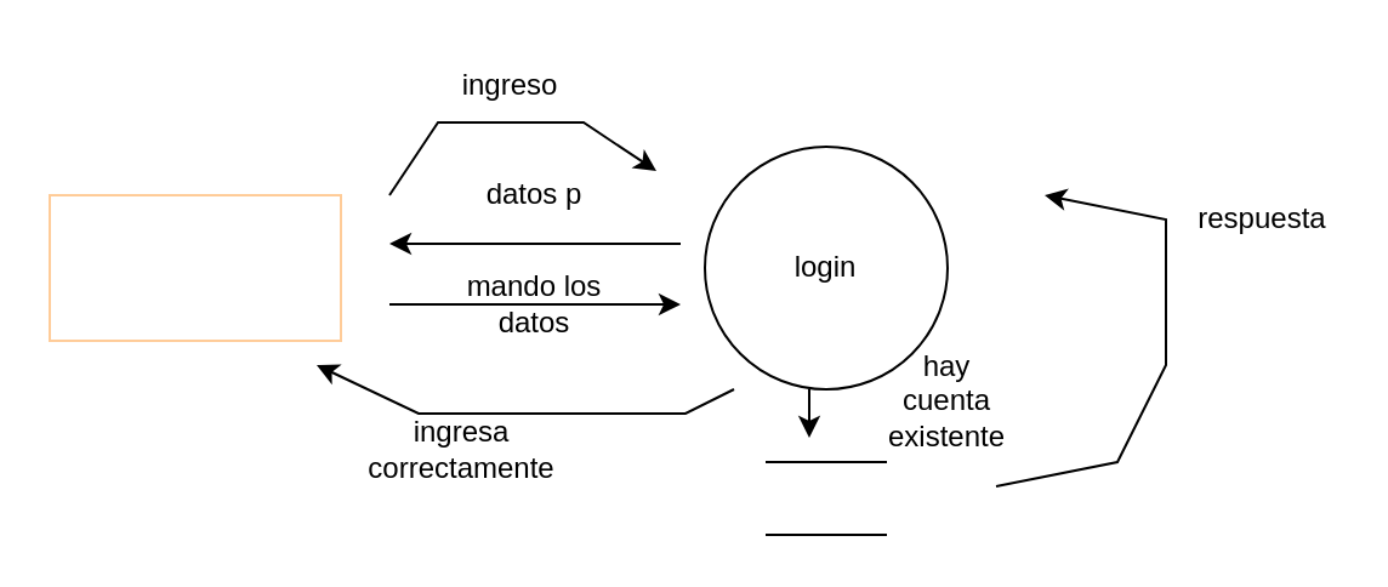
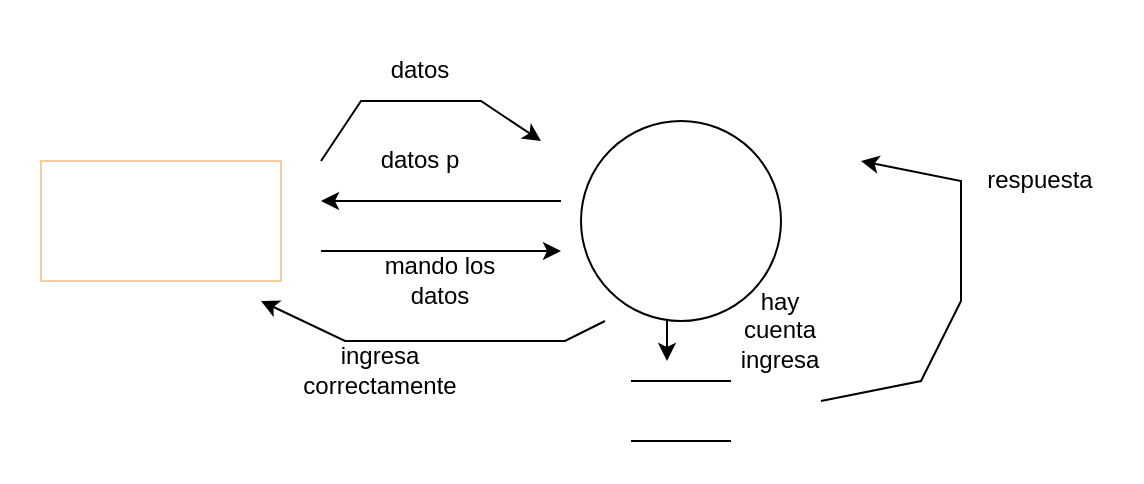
  <mxCell id="0" />
  <mxCell id="1" parent="0" />
  <mxCell id="2" value="" style="ellipse;whiteSpace=wrap;html=1;aspect=fixed;" vertex="1" parent="1"><mxGeometry x="290" y="60" width="100" height="100" as="geometry" /></mxCell>
- <mxCell id="3" value="login" style="text;html=1;strokeColor=none;fillColor=none;align=center;verticalAlign=middle;whiteSpace=wrap;rounded=0;" vertex="1" parent="1"><mxGeometry x="305" y="80" width="70" height="60" as="geometry" /></mxCell>
  <mxCell id="4" value="" style="rounded=0;whiteSpace=wrap;html=1;strokeColor=#FFCC99;" vertex="1" parent="1"><mxGeometry x="20" y="80" width="120" height="60" as="geometry" /></mxCell>
  <mxCell id="5" value="" style="endArrow=classic;html=1;rounded=0;" edge="1" parent="1"><mxGeometry width="50" height="50" relative="1" as="geometry"><mxPoint x="160" y="80" as="sourcePoint" /><mxPoint x="270" y="70" as="targetPoint" /><Array as="points"><mxPoint x="180" y="50" /><mxPoint x="240" y="50" /></Array></mxGeometry></mxCell>
- <mxCell id="6" value="ingreso" style="text;html=1;strokeColor=none;fillColor=none;align=center;verticalAlign=middle;whiteSpace=wrap;rounded=0;" vertex="1" parent="1"><mxGeometry x="180" y="20" width="60" height="30" as="geometry" /></mxCell>
+ <mxCell id="6" value="datos" style="text;html=1;strokeColor=none;fillColor=none;align=center;verticalAlign=middle;whiteSpace=wrap;rounded=0;" vertex="1" parent="1"><mxGeometry x="180" y="20" width="60" height="30" as="geometry" /></mxCell>
  <mxCell id="7" value="" style="endArrow=classic;html=1;rounded=0;" edge="1" parent="1"><mxGeometry width="50" height="50" relative="1" as="geometry"><mxPoint x="280" y="100" as="sourcePoint" /><mxPoint x="160" y="100" as="targetPoint" /></mxGeometry></mxCell>
- <mxCell id="8" value="datos p" style="text;html=1;strokeColor=none;fillColor=none;align=center;verticalAlign=middle;whiteSpace=wrap;rounded=0;" vertex="1" parent="1"><mxGeometry x="190" y="65" width="60" height="30" as="geometry" /></mxCell>
+ <mxCell id="8" value="datos p" style="text;html=1;strokeColor=none;fillColor=none;align=center;verticalAlign=middle;whiteSpace=wrap;rounded=0;" vertex="1" parent="1"><mxGeometry x="180" y="65" width="60" height="30" as="geometry" /></mxCell>
  <mxCell id="9" value="" style="endArrow=classic;html=1;rounded=0;" edge="1" parent="1"><mxGeometry width="50" height="50" relative="1" as="geometry"><mxPoint x="160" y="125" as="sourcePoint" /><mxPoint x="280" y="125" as="targetPoint" /></mxGeometry></mxCell>
- <mxCell id="10" value="mando los datos" style="text;html=1;strokeColor=none;fillColor=none;align=center;verticalAlign=middle;whiteSpace=wrap;rounded=0;" vertex="1" parent="1"><mxGeometry x="190" y="110" width="60" height="30" as="geometry" /></mxCell>
+ <mxCell id="10" value="mando los datos" style="text;html=1;strokeColor=none;fillColor=none;align=center;verticalAlign=middle;whiteSpace=wrap;rounded=0;" vertex="1" parent="1"><mxGeometry x="190" y="125" width="60" height="30" as="geometry" /></mxCell>
  <mxCell id="11" value="" style="endArrow=classic;html=1;rounded=0;" edge="1" parent="1"><mxGeometry width="50" height="50" relative="1" as="geometry"><mxPoint x="302" y="160" as="sourcePoint" /><mxPoint x="130" y="150" as="targetPoint" /><Array as="points"><mxPoint x="282" y="170" /><mxPoint x="222" y="170" /><mxPoint x="172" y="170" /></Array></mxGeometry></mxCell>
  <mxCell id="12" value="ingresa correctamente" style="text;html=1;strokeColor=none;fillColor=none;align=center;verticalAlign=middle;whiteSpace=wrap;rounded=0;" vertex="1" parent="1"><mxGeometry x="160" y="170" width="60" height="30" as="geometry" /></mxCell>
  <mxCell id="13" value="" style="endArrow=none;html=1;rounded=0;" edge="1" parent="1"><mxGeometry width="50" height="50" relative="1" as="geometry"><mxPoint x="315" y="190" as="sourcePoint" /><mxPoint x="365" y="190" as="targetPoint" /></mxGeometry></mxCell>
  <mxCell id="14" value="" style="endArrow=none;html=1;rounded=0;" edge="1" parent="1"><mxGeometry width="50" height="50" relative="1" as="geometry"><mxPoint x="315" y="220" as="sourcePoint" /><mxPoint x="365" y="220" as="targetPoint" /></mxGeometry></mxCell>
  <mxCell id="15" value="" style="endArrow=classic;html=1;rounded=0;" edge="1" parent="1"><mxGeometry width="50" height="50" relative="1" as="geometry"><mxPoint x="333" y="160" as="sourcePoint" /><mxPoint x="333" y="180" as="targetPoint" /></mxGeometry></mxCell>
- <mxCell id="16" value="hay cuenta existente" style="text;html=1;strokeColor=none;fillColor=none;align=center;verticalAlign=middle;whiteSpace=wrap;rounded=0;" vertex="1" parent="1"><mxGeometry x="360" y="150" width="60" height="30" as="geometry" /></mxCell>
+ <mxCell id="16" value="hay cuenta ingresa" style="text;html=1;strokeColor=none;fillColor=none;align=center;verticalAlign=middle;whiteSpace=wrap;rounded=0;" vertex="1" parent="1"><mxGeometry x="360" y="150" width="60" height="30" as="geometry" /></mxCell>
  <mxCell id="17" value="" style="endArrow=classic;html=1;rounded=0;" edge="1" parent="1"><mxGeometry width="50" height="50" relative="1" as="geometry"><mxPoint x="410" y="200" as="sourcePoint" /><mxPoint x="430" y="80" as="targetPoint" /><Array as="points"><mxPoint x="460" y="190" /><mxPoint x="480" y="150" /><mxPoint x="480" y="90" /></Array></mxGeometry></mxCell>
  <mxCell id="18" value="respuesta" style="text;html=1;strokeColor=none;fillColor=none;align=center;verticalAlign=middle;whiteSpace=wrap;rounded=0;" vertex="1" parent="1"><mxGeometry x="490" y="75" width="60" height="30" as="geometry" /></mxCell>
